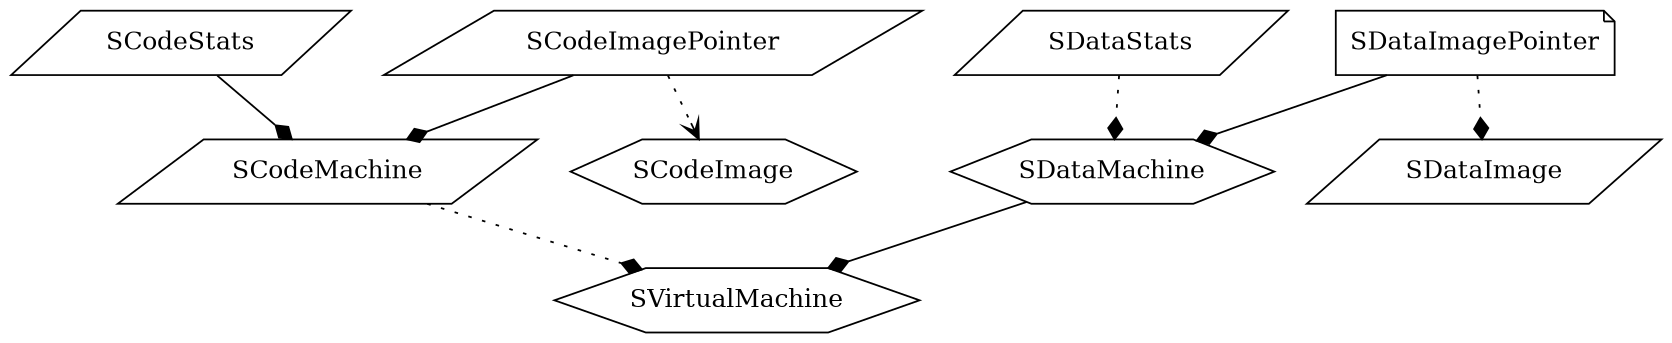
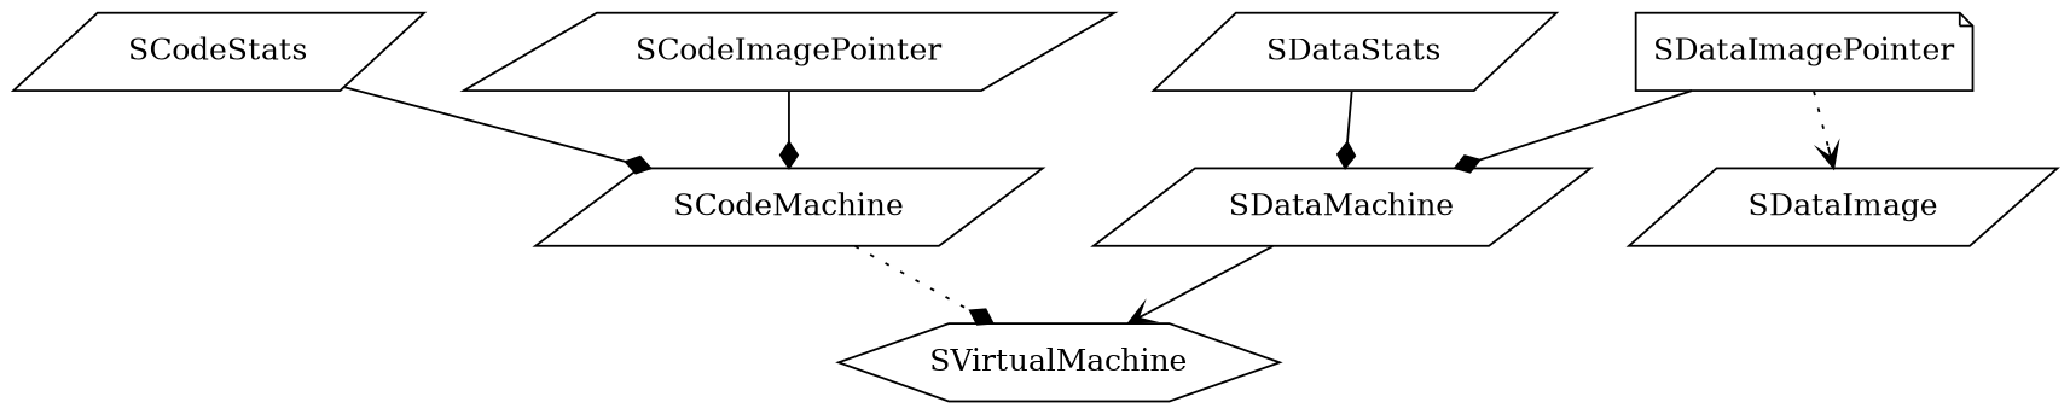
  digraph {
    node [shape=parallelogram]
    edge [arrowhead=diamond]
    n1 [label=SVirtualMachine shape=hexagon]
    n2 [label=SCodeMachine]
    n3 [label=SCodeStats]
-   n4 [label=SCodeImage shape=hexagon]
    n5 [label=SCodeImagePointer]
-   n6 [label=SDataMachine shape=hexagon]
+   n6 [label=SDataMachine]
    n7 [label=SDataStats]
    n8 [label=SDataImage]
    n9 [label=SDataImagePointer shape=note]
    n2 -> n1 [style=dotted]
    n3 -> n2
    n5 -> n2
-   n5 -> n4 [arrowhead=vee style=dotted]
-   n6 -> n1
-   n7 -> n6 [style=dotted]
+   n6 -> n1 [arrowhead=vee]
+   n7 -> n6
    n9 -> n6
-   n9 -> n8 [style=dotted]
+   n9 -> n8 [arrowhead=vee style=dotted]
  }
